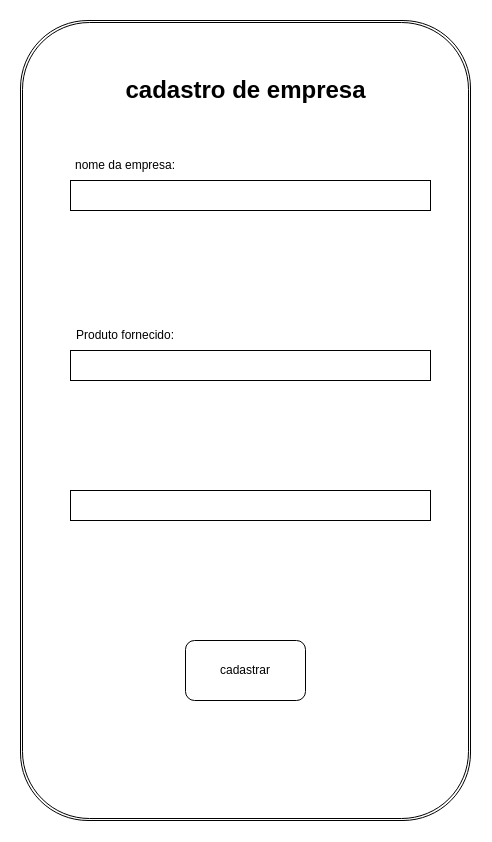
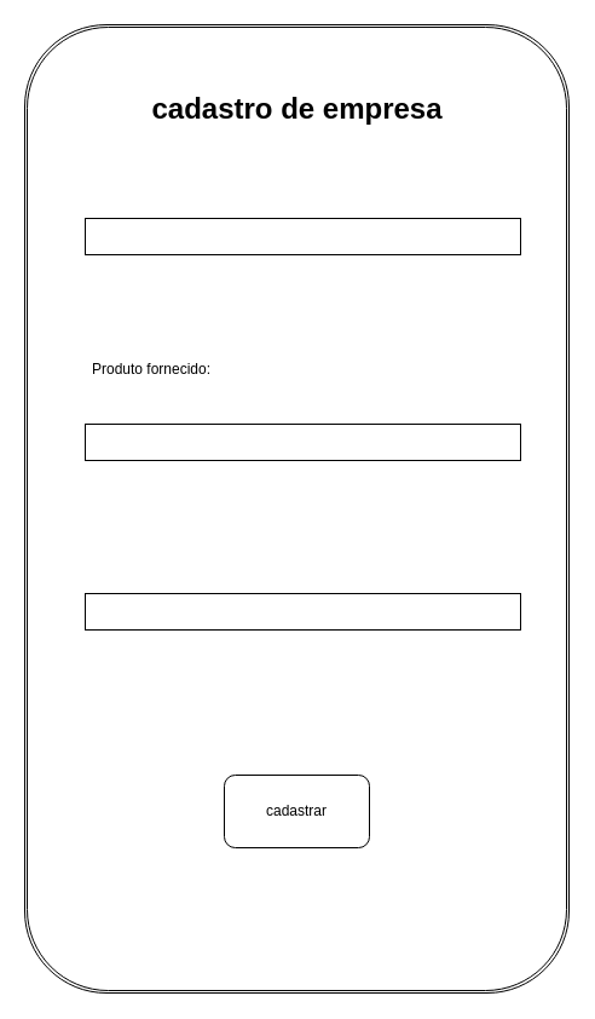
  <mxCell id="0" />
  <mxCell id="1" parent="0" />
  <mxCell id="2" value="" style="shape=ext;double=1;rounded=1;whiteSpace=wrap;html=1;" vertex="1" parent="1"><mxGeometry x="20" y="20" width="450" height="800" as="geometry" /></mxCell>
  <mxCell id="3" value="cadastro de empresa" style="text;strokeColor=none;fillColor=none;html=1;fontSize=24;fontStyle=1;verticalAlign=middle;align=center;" vertex="1" parent="1"><mxGeometry x="195" y="70" width="100" height="40" as="geometry" /></mxCell>
  <mxCell id="4" value="" style="rounded=0;whiteSpace=wrap;html=1;" vertex="1" parent="1"><mxGeometry x="70" y="180" width="360" height="30" as="geometry" /></mxCell>
- <mxCell id="5" value="nome da empresa:" style="text;html=1;align=center;verticalAlign=middle;whiteSpace=wrap;rounded=0;" vertex="1" parent="1"><mxGeometry x="55" y="150" width="140" height="30" as="geometry" /></mxCell>
  <mxCell id="6" value="" style="rounded=0;whiteSpace=wrap;html=1;" vertex="1" parent="1"><mxGeometry x="70" y="350" width="360" height="30" as="geometry" /></mxCell>
- <mxCell id="7" value="Produto fornecido:" style="text;html=1;align=center;verticalAlign=middle;whiteSpace=wrap;rounded=0;" vertex="1" parent="1"><mxGeometry x="55" y="320" width="140" height="30" as="geometry" /></mxCell>
+ <mxCell id="7" value="Produto fornecido:" style="text;html=1;align=center;verticalAlign=middle;whiteSpace=wrap;rounded=0;" vertex="1" parent="1"><mxGeometry x="55" y="290" width="140" height="30" as="geometry" /></mxCell>
  <mxCell id="8" value="" style="rounded=0;whiteSpace=wrap;html=1;" vertex="1" parent="1"><mxGeometry x="70" y="490" width="360" height="30" as="geometry" /></mxCell>
  <mxCell id="9" value="" style="rounded=1;whiteSpace=wrap;html=1;" vertex="1" parent="1"><mxGeometry x="185" y="640" width="120" height="60" as="geometry" /></mxCell>
  <mxCell id="10" value="cadastrar" style="text;html=1;align=center;verticalAlign=middle;whiteSpace=wrap;rounded=0;" vertex="1" parent="1"><mxGeometry x="215" y="655" width="60" height="30" as="geometry" /></mxCell>
